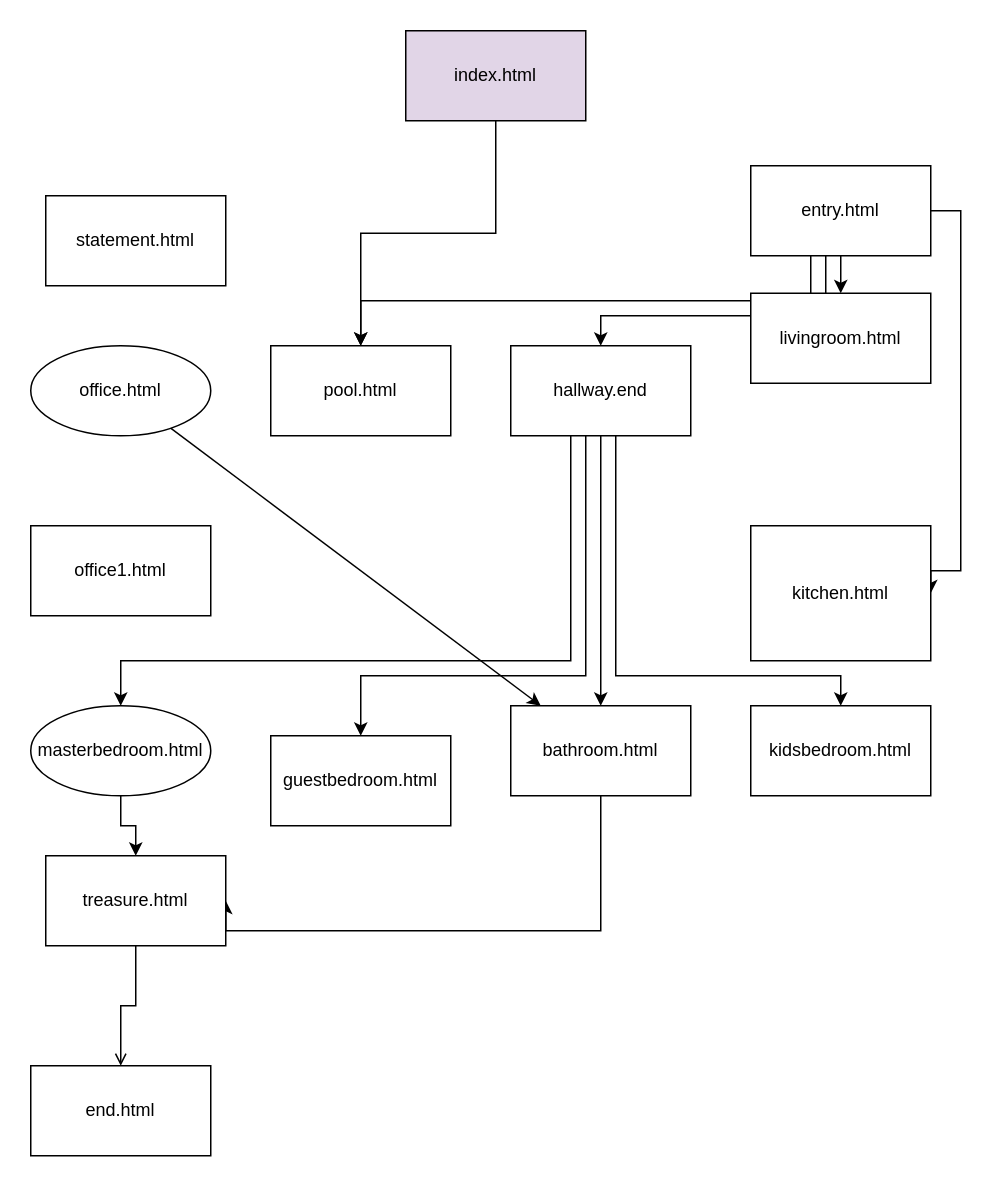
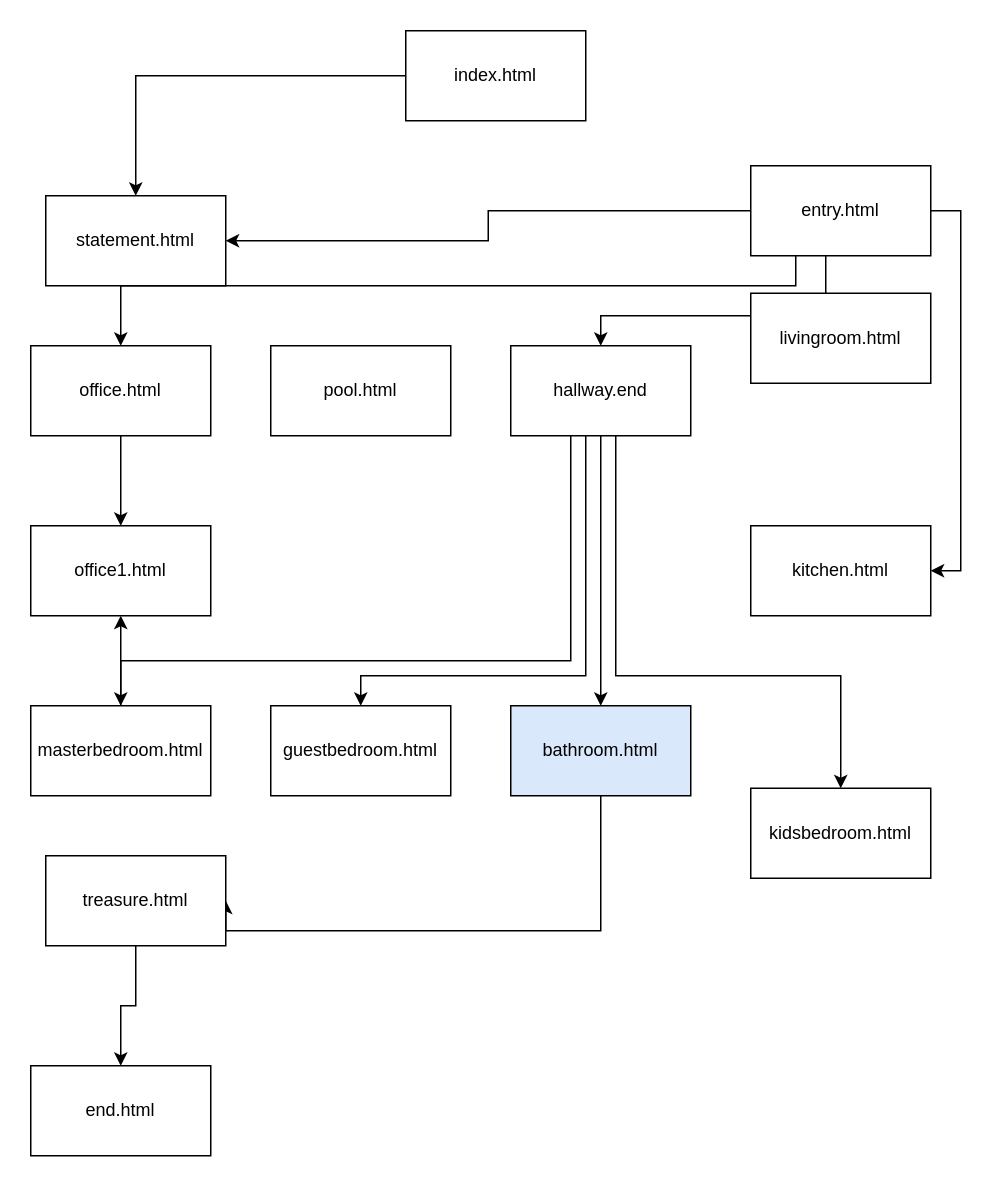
  <mxCell id="0" />
  <mxCell id="1" parent="0" />
- <mxCell id="2" style="edgeStyle=orthogonalEdgeStyle;rounded=0;orthogonalLoop=1;jettySize=auto;html=1;" edge="1" parent="1" source="3" target="14"><mxGeometry relative="1" as="geometry" /></mxCell>
- <mxCell id="3" value="index.html" style="rounded=0;whiteSpace=wrap;html=1;fillColor=#e1d5e7;" vertex="1" parent="1"><mxGeometry x="270" y="20" width="120" height="60" as="geometry" /></mxCell>
+ <mxCell id="2" style="edgeStyle=orthogonalEdgeStyle;rounded=0;orthogonalLoop=1;jettySize=auto;html=1;entryX=0.5;entryY=0;entryDx=0;entryDy=0;" edge="1" parent="1" source="3" target="4"><mxGeometry relative="1" as="geometry" /></mxCell>
+ <mxCell id="3" value="index.html" style="rounded=0;whiteSpace=wrap;html=1;" vertex="1" parent="1"><mxGeometry x="270" y="20" width="120" height="60" as="geometry" /></mxCell>
  <mxCell id="4" value="statement.html" style="rounded=0;whiteSpace=wrap;html=1;" vertex="1" parent="1"><mxGeometry x="30" y="130" width="120" height="60" as="geometry" /></mxCell>
- <mxCell id="5" style="edgeStyle=orthogonalEdgeStyle;rounded=0;orthogonalLoop=1;jettySize=auto;html=1;entryX=0.5;entryY=0;entryDx=0;entryDy=0;" edge="1" parent="1" source="10" target="20"><mxGeometry relative="1" as="geometry" /></mxCell>
+ <mxCell id="5" style="edgeStyle=orthogonalEdgeStyle;rounded=0;orthogonalLoop=1;jettySize=auto;html=1;" edge="1" parent="1" source="10" target="4"><mxGeometry relative="1" as="geometry" /></mxCell>
  <mxCell id="6" style="edgeStyle=orthogonalEdgeStyle;rounded=0;orthogonalLoop=1;jettySize=auto;html=1;" edge="1" parent="1" source="10" target="19"><mxGeometry relative="1" as="geometry"><Array as="points"><mxPoint x="550" y="210" /><mxPoint x="400" y="210" /></Array></mxGeometry></mxCell>
- <mxCell id="7" style="edgeStyle=orthogonalEdgeStyle;rounded=0;orthogonalLoop=1;jettySize=auto;html=1;" edge="1" parent="1" source="10" target="14"><mxGeometry relative="1" as="geometry"><Array as="points"><mxPoint x="540" y="200" /><mxPoint x="240" y="200" /></Array></mxGeometry></mxCell>
+ <mxCell id="8" style="edgeStyle=orthogonalEdgeStyle;rounded=0;orthogonalLoop=1;jettySize=auto;html=1;" edge="1" parent="1" source="10" target="12"><mxGeometry relative="1" as="geometry"><Array as="points"><mxPoint x="530" y="190" /><mxPoint x="80" y="190" /></Array></mxGeometry></mxCell>
  <mxCell id="9" style="edgeStyle=orthogonalEdgeStyle;rounded=0;orthogonalLoop=1;jettySize=auto;html=1;entryX=1;entryY=0.5;entryDx=0;entryDy=0;" edge="1" parent="1" source="10" target="26"><mxGeometry relative="1" as="geometry"><Array as="points"><mxPoint x="640" y="140" /><mxPoint x="640" y="380" /></Array></mxGeometry></mxCell>
  <mxCell id="10" value="entry.html" style="rounded=0;whiteSpace=wrap;html=1;" vertex="1" parent="1"><mxGeometry x="500" y="110" width="120" height="60" as="geometry" /></mxCell>
- <mxCell id="11" style="rounded=0;orthogonalLoop=1;jettySize=auto;elbow=vertical;html=1;" edge="1" parent="1" source="12" target="25"><mxGeometry relative="1" as="geometry" /></mxCell>
- <mxCell id="12" value="office.html" style="ellipse;whiteSpace=wrap;html=1;" vertex="1" parent="1"><mxGeometry x="20" y="230" width="120" height="60" as="geometry" /></mxCell>
+ <mxCell id="11" style="rounded=0;orthogonalLoop=1;jettySize=auto;elbow=vertical;html=1;entryX=0.5;entryY=0;entryDx=0;entryDy=0;" edge="1" parent="1" source="12" target="13"><mxGeometry relative="1" as="geometry" /></mxCell>
+ <mxCell id="12" value="office.html" style="rounded=0;whiteSpace=wrap;html=1;" vertex="1" parent="1"><mxGeometry x="20" y="230" width="120" height="60" as="geometry" /></mxCell>
  <mxCell id="13" value="office1.html" style="rounded=0;whiteSpace=wrap;html=1;" vertex="1" parent="1"><mxGeometry x="20" y="350" width="120" height="60" as="geometry" /></mxCell>
  <mxCell id="14" value="pool.html" style="rounded=0;whiteSpace=wrap;html=1;" vertex="1" parent="1"><mxGeometry x="180" y="230" width="120" height="60" as="geometry" /></mxCell>
  <mxCell id="15" style="edgeStyle=orthogonalEdgeStyle;rounded=0;orthogonalLoop=1;jettySize=auto;html=1;entryX=0.5;entryY=0;entryDx=0;entryDy=0;" edge="1" parent="1" source="19" target="23"><mxGeometry relative="1" as="geometry"><Array as="points"><mxPoint x="390" y="450" /><mxPoint x="240" y="450" /></Array></mxGeometry></mxCell>
  <mxCell id="16" style="edgeStyle=orthogonalEdgeStyle;rounded=0;orthogonalLoop=1;jettySize=auto;html=1;entryX=0.5;entryY=0;entryDx=0;entryDy=0;" edge="1" parent="1" source="19" target="22"><mxGeometry relative="1" as="geometry"><Array as="points"><mxPoint x="380" y="440" /><mxPoint x="80" y="440" /></Array></mxGeometry></mxCell>
  <mxCell id="17" style="edgeStyle=orthogonalEdgeStyle;rounded=0;orthogonalLoop=1;jettySize=auto;html=1;entryX=0.5;entryY=0;entryDx=0;entryDy=0;" edge="1" parent="1" source="19" target="25"><mxGeometry relative="1" as="geometry" /></mxCell>
  <mxCell id="18" style="edgeStyle=orthogonalEdgeStyle;rounded=0;orthogonalLoop=1;jettySize=auto;html=1;entryX=0.5;entryY=0;entryDx=0;entryDy=0;" edge="1" parent="1" source="19" target="30"><mxGeometry relative="1" as="geometry"><Array as="points"><mxPoint x="410" y="450" /><mxPoint x="560" y="450" /></Array></mxGeometry></mxCell>
  <mxCell id="19" value="hallway.end" style="rounded=0;whiteSpace=wrap;html=1;" vertex="1" parent="1"><mxGeometry x="340" y="230" width="120" height="60" as="geometry" /></mxCell>
  <mxCell id="20" value="livingroom.html" style="rounded=0;whiteSpace=wrap;html=1;" vertex="1" parent="1"><mxGeometry x="500" y="195" width="120" height="60" as="geometry" /></mxCell>
- <mxCell id="21" style="edgeStyle=orthogonalEdgeStyle;rounded=0;orthogonalLoop=1;jettySize=auto;html=1;entryX=0.5;entryY=0;entryDx=0;entryDy=0;" edge="1" parent="1" source="22" target="28"><mxGeometry relative="1" as="geometry" /></mxCell>
- <mxCell id="22" value="masterbedroom.html" style="ellipse;whiteSpace=wrap;html=1;" vertex="1" parent="1"><mxGeometry x="20" y="470" width="120" height="60" as="geometry" /></mxCell>
- <mxCell id="23" value="guestbedroom.html" style="rounded=0;whiteSpace=wrap;html=1;" vertex="1" parent="1"><mxGeometry x="180" y="490" width="120" height="60" as="geometry" /></mxCell>
+ <mxCell id="21" style="edgeStyle=orthogonalEdgeStyle;rounded=0;orthogonalLoop=1;jettySize=auto;html=1;" edge="1" parent="1" source="22" target="13"><mxGeometry relative="1" as="geometry" /></mxCell>
+ <mxCell id="22" value="masterbedroom.html" style="rounded=0;whiteSpace=wrap;html=1;" vertex="1" parent="1"><mxGeometry x="20" y="470" width="120" height="60" as="geometry" /></mxCell>
+ <mxCell id="23" value="guestbedroom.html" style="rounded=0;whiteSpace=wrap;html=1;" vertex="1" parent="1"><mxGeometry x="180" y="470" width="120" height="60" as="geometry" /></mxCell>
  <mxCell id="24" style="edgeStyle=orthogonalEdgeStyle;rounded=0;orthogonalLoop=1;jettySize=auto;html=1;entryX=1;entryY=0.5;entryDx=0;entryDy=0;" edge="1" parent="1" source="25" target="28"><mxGeometry relative="1" as="geometry"><Array as="points"><mxPoint x="400" y="620" /></Array></mxGeometry></mxCell>
- <mxCell id="25" value="bathroom.html" style="rounded=0;whiteSpace=wrap;html=1;" vertex="1" parent="1"><mxGeometry x="340" y="470" width="120" height="60" as="geometry" /></mxCell>
- <mxCell id="26" value="kitchen.html" style="rounded=0;whiteSpace=wrap;html=1;" vertex="1" parent="1"><mxGeometry x="500" y="350" width="120" height="90" as="geometry" /></mxCell>
- <mxCell id="27" style="edgeStyle=orthogonalEdgeStyle;rounded=0;orthogonalLoop=1;jettySize=auto;html=1;endArrow=open;" edge="1" parent="1" source="28" target="29"><mxGeometry relative="1" as="geometry" /></mxCell>
+ <mxCell id="25" value="bathroom.html" style="rounded=0;whiteSpace=wrap;html=1;fillColor=#dae8fc;" vertex="1" parent="1"><mxGeometry x="340" y="470" width="120" height="60" as="geometry" /></mxCell>
+ <mxCell id="26" value="kitchen.html" style="rounded=0;whiteSpace=wrap;html=1;" vertex="1" parent="1"><mxGeometry x="500" y="350" width="120" height="60" as="geometry" /></mxCell>
+ <mxCell id="27" style="edgeStyle=orthogonalEdgeStyle;rounded=0;orthogonalLoop=1;jettySize=auto;html=1;" edge="1" parent="1" source="28" target="29"><mxGeometry relative="1" as="geometry" /></mxCell>
  <mxCell id="28" value="treasure.html" style="rounded=0;whiteSpace=wrap;html=1;" vertex="1" parent="1"><mxGeometry x="30" y="570" width="120" height="60" as="geometry" /></mxCell>
  <mxCell id="29" value="end.html" style="rounded=0;whiteSpace=wrap;html=1;" vertex="1" parent="1"><mxGeometry x="20" y="710" width="120" height="60" as="geometry" /></mxCell>
- <mxCell id="30" value="kidsbedroom.html" style="rounded=0;whiteSpace=wrap;html=1;" vertex="1" parent="1"><mxGeometry x="500" y="470" width="120" height="60" as="geometry" /></mxCell>
+ <mxCell id="30" value="kidsbedroom.html" style="rounded=0;whiteSpace=wrap;html=1;" vertex="1" parent="1"><mxGeometry x="500" y="525" width="120" height="60" as="geometry" /></mxCell>
